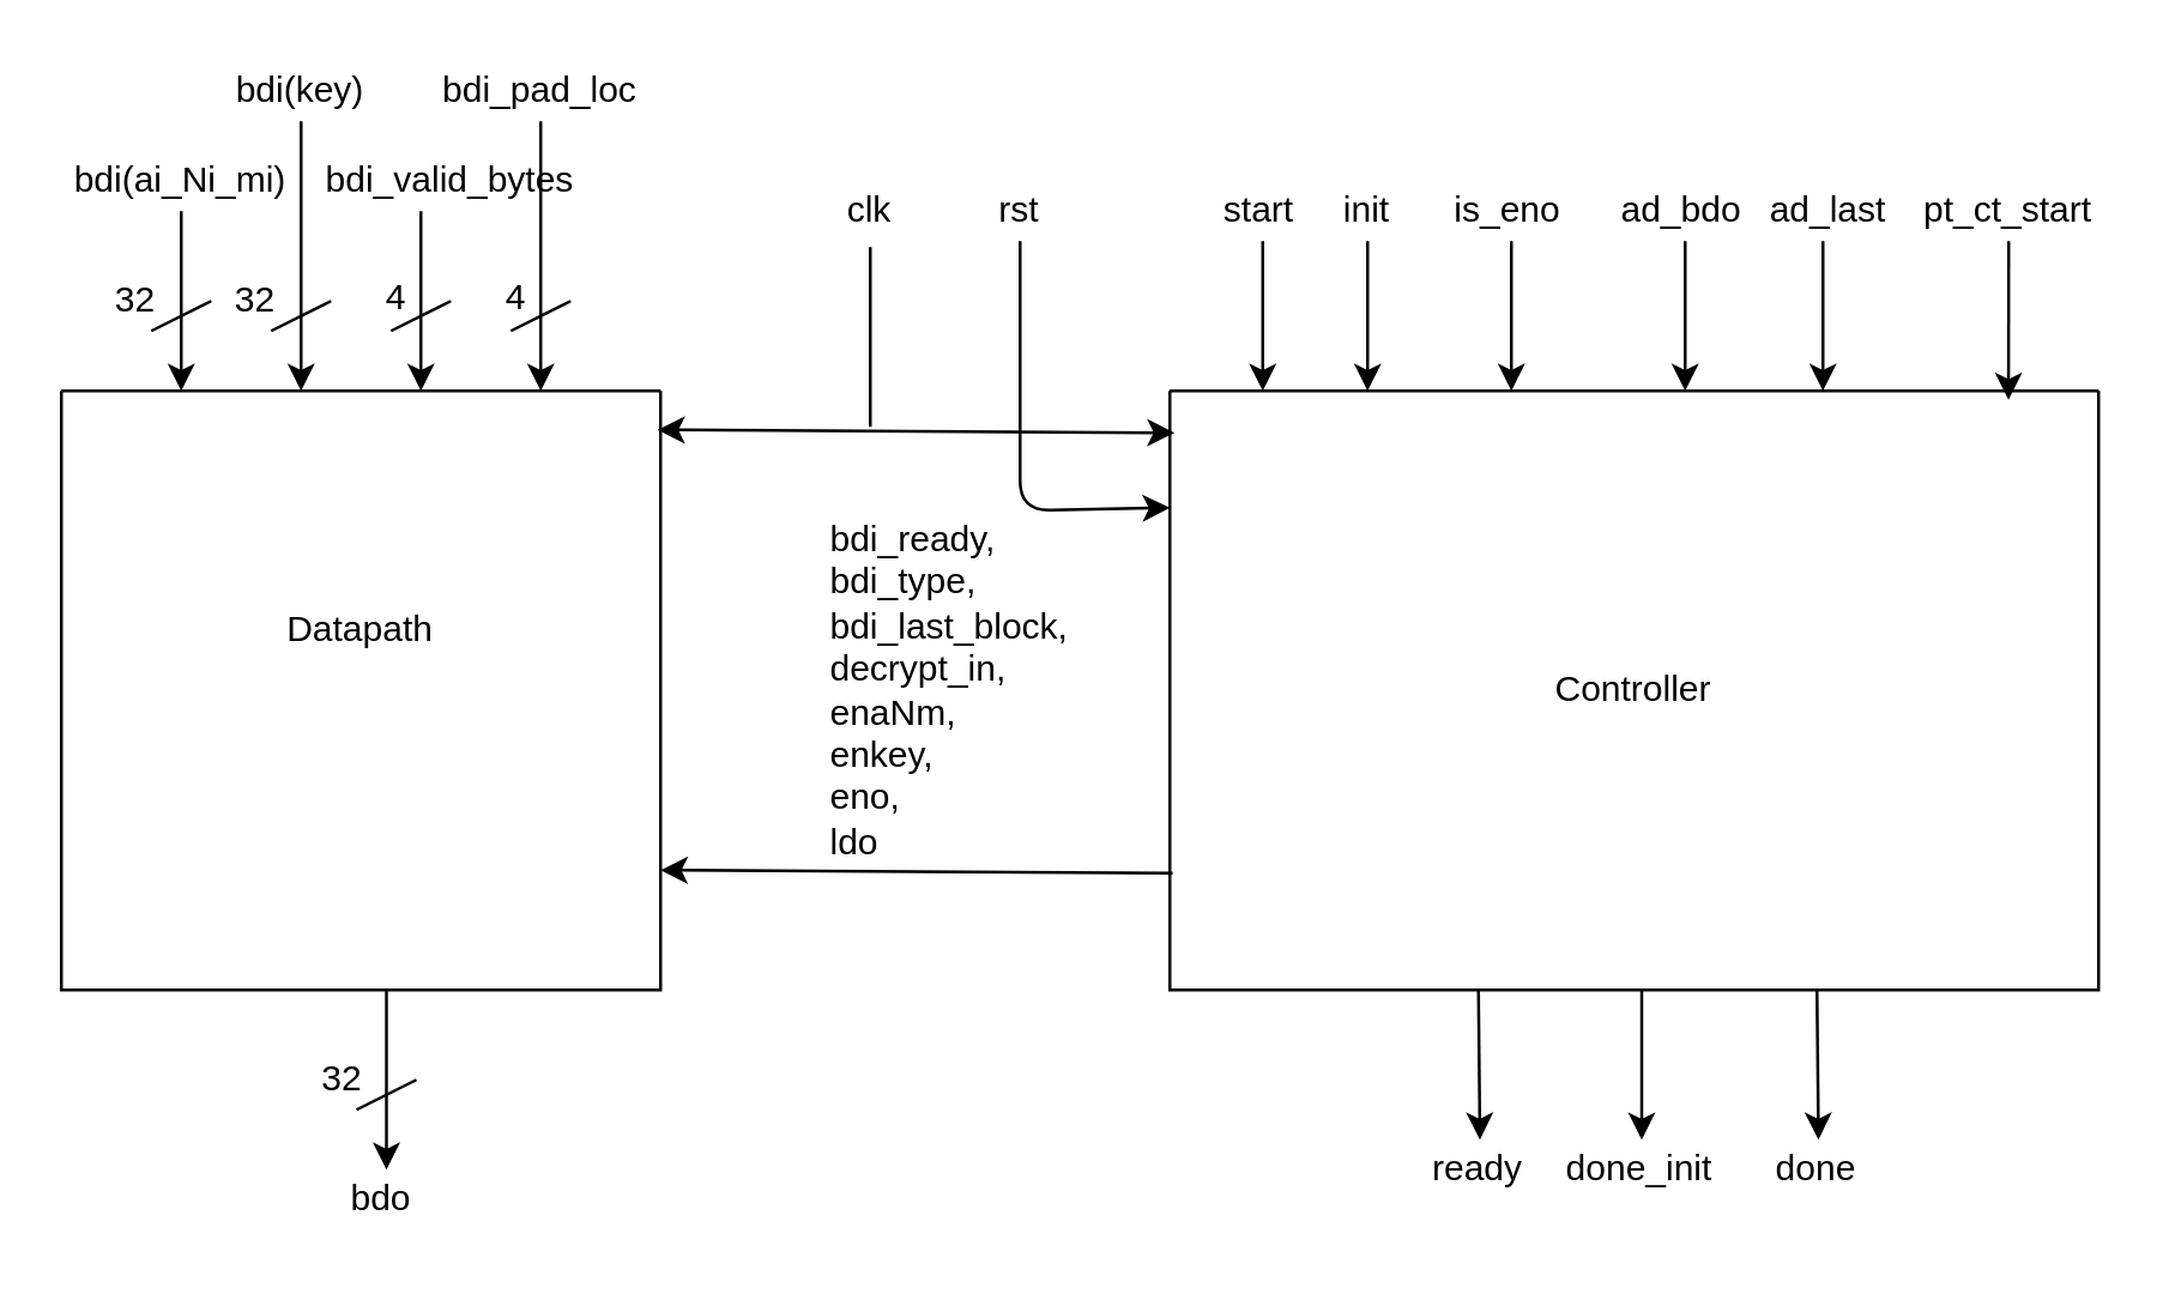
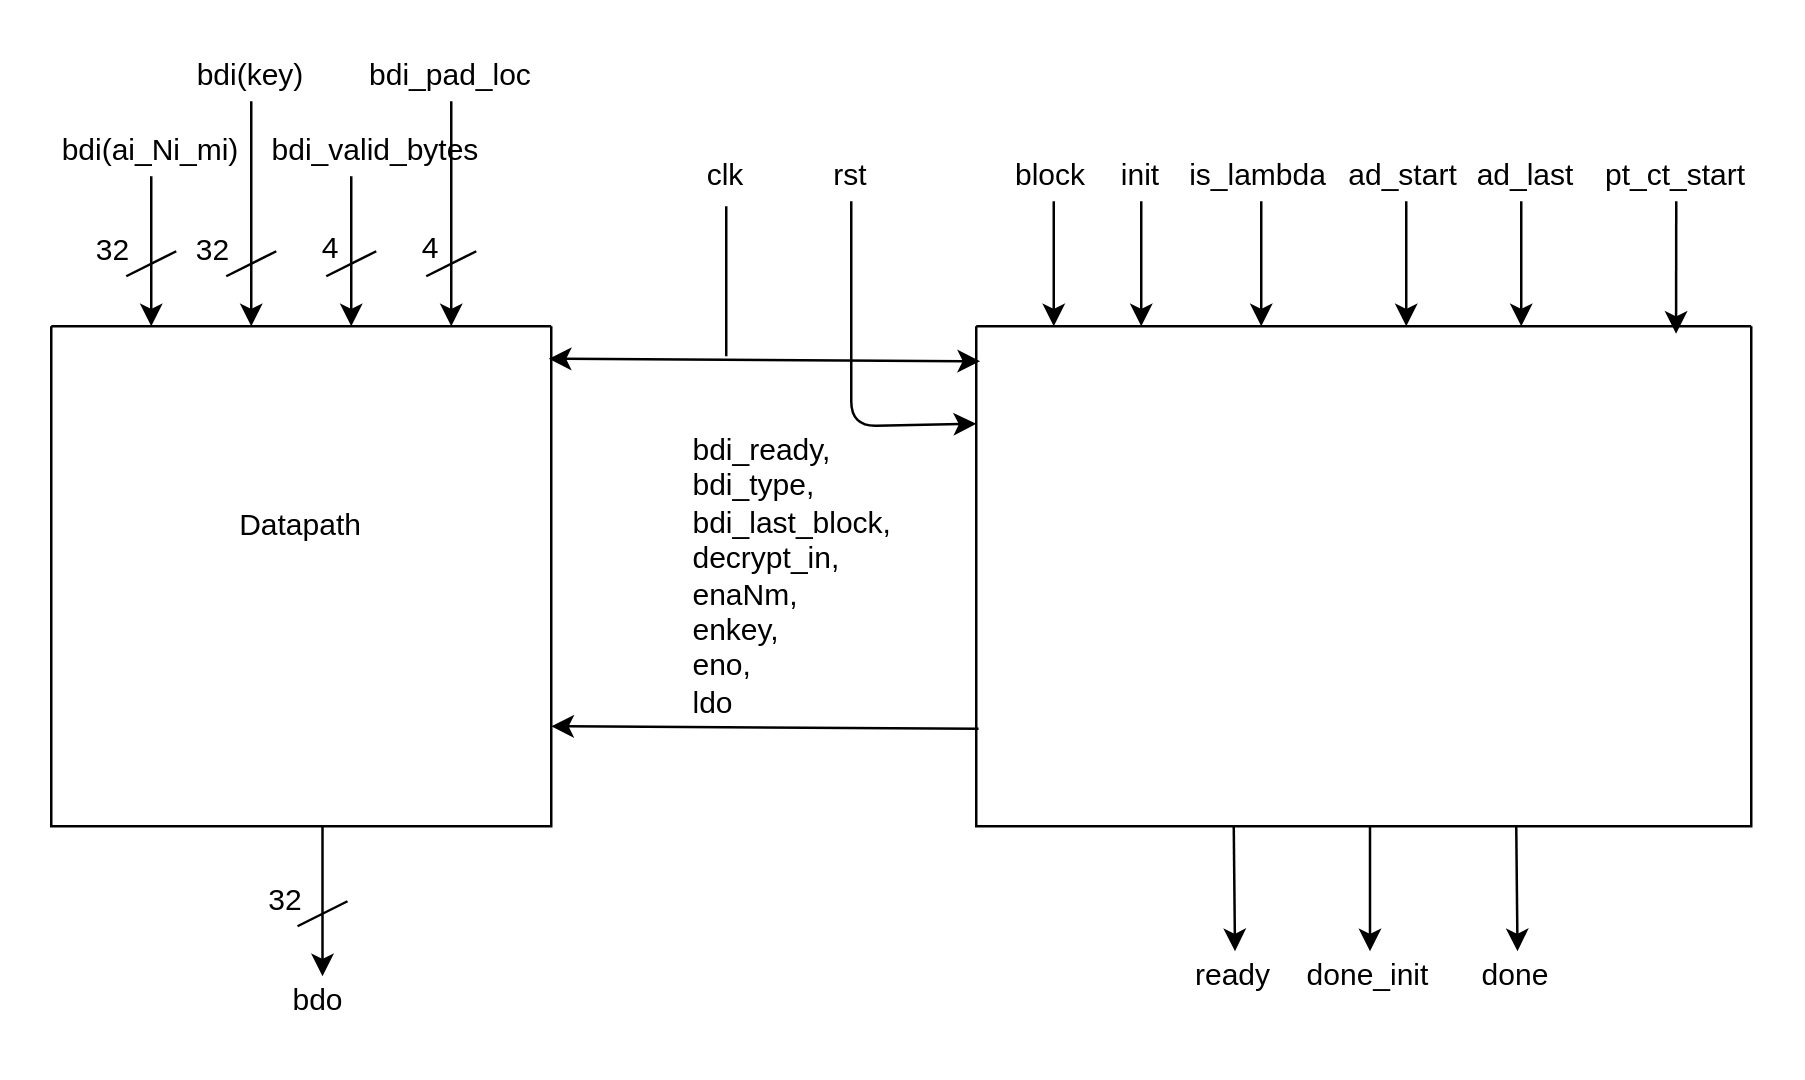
  <mxCell id="0" />
  <mxCell id="1" parent="0" />
  <mxCell id="2" value="" style="swimlane;startSize=0;" parent="1" vertex="1"><mxGeometry x="20" y="130" width="200" height="200" as="geometry" /></mxCell>
  <mxCell id="3" value="Datapath" style="text;html=1;strokeColor=none;fillColor=none;align=center;verticalAlign=middle;whiteSpace=wrap;rounded=0;" parent="1" vertex="1"><mxGeometry x="100" y="200" width="40" height="20" as="geometry" /></mxCell>
  <mxCell id="4" value="" style="swimlane;startSize=0;" parent="1" vertex="1"><mxGeometry x="390" y="130" width="310" height="200" as="geometry" /></mxCell>
- <mxCell id="5" value="Controller" style="text;html=1;strokeColor=none;fillColor=none;align=center;verticalAlign=middle;whiteSpace=wrap;rounded=0;" parent="4" vertex="1"><mxGeometry x="120" y="90" width="70" height="20" as="geometry" /></mxCell>
  <mxCell id="6" value="" style="endArrow=classic;startArrow=classic;html=1;exitX=0.995;exitY=0.065;exitDx=0;exitDy=0;exitPerimeter=0;entryX=0.005;entryY=0.07;entryDx=0;entryDy=0;entryPerimeter=0;" parent="1" source="2" target="4" edge="1"><mxGeometry width="50" height="50" relative="1" as="geometry"><mxPoint x="270" y="250" as="sourcePoint" /><mxPoint x="320" y="200" as="targetPoint" /></mxGeometry></mxCell>
  <mxCell id="7" value="" style="endArrow=none;html=1;" parent="1" edge="1"><mxGeometry width="50" height="50" relative="1" as="geometry"><mxPoint x="290" y="142" as="sourcePoint" /><mxPoint x="290" y="82" as="targetPoint" /></mxGeometry></mxCell>
  <mxCell id="8" value="clk" style="text;html=1;strokeColor=none;fillColor=none;align=center;verticalAlign=middle;whiteSpace=wrap;rounded=0;" parent="1" vertex="1"><mxGeometry x="270" y="60" width="40" height="20" as="geometry" /></mxCell>
  <mxCell id="9" value="" style="endArrow=classic;html=1;" parent="1" edge="1"><mxGeometry width="50" height="50" relative="1" as="geometry"><mxPoint x="340" y="80" as="sourcePoint" /><mxPoint x="390" y="169" as="targetPoint" /><Array as="points"><mxPoint x="340" y="170" /></Array></mxGeometry></mxCell>
  <mxCell id="10" value="rst" style="text;html=1;strokeColor=none;fillColor=none;align=center;verticalAlign=middle;whiteSpace=wrap;rounded=0;" parent="1" vertex="1"><mxGeometry x="320" y="60" width="40" height="20" as="geometry" /></mxCell>
  <mxCell id="11" value="" style="endArrow=classic;html=1;" parent="1" edge="1"><mxGeometry width="50" height="50" relative="1" as="geometry"><mxPoint x="60" y="70" as="sourcePoint" /><mxPoint x="60" y="130" as="targetPoint" /></mxGeometry></mxCell>
  <mxCell id="12" value="" style="endArrow=none;html=1;" parent="1" edge="1"><mxGeometry width="50" height="50" relative="1" as="geometry"><mxPoint x="50" y="110" as="sourcePoint" /><mxPoint x="70" y="100" as="targetPoint" /></mxGeometry></mxCell>
  <mxCell id="13" value="32" style="text;html=1;strokeColor=none;fillColor=none;align=center;verticalAlign=middle;whiteSpace=wrap;rounded=0;" parent="1" vertex="1"><mxGeometry x="25" y="90" width="40" height="20" as="geometry" /></mxCell>
  <mxCell id="14" value="bdi(ai_Ni_mi)" style="text;html=1;strokeColor=none;fillColor=none;align=center;verticalAlign=middle;whiteSpace=wrap;rounded=0;" parent="1" vertex="1"><mxGeometry x="40" y="50" width="40" height="20" as="geometry" /></mxCell>
  <mxCell id="15" value="" style="endArrow=classic;html=1;" parent="1" edge="1"><mxGeometry width="50" height="50" relative="1" as="geometry"><mxPoint x="128.5" y="330" as="sourcePoint" /><mxPoint x="128.5" y="390" as="targetPoint" /></mxGeometry></mxCell>
  <mxCell id="16" value="" style="endArrow=none;html=1;" parent="1" edge="1"><mxGeometry width="50" height="50" relative="1" as="geometry"><mxPoint x="118.5" y="370" as="sourcePoint" /><mxPoint x="138.5" y="360" as="targetPoint" /></mxGeometry></mxCell>
  <mxCell id="17" value="32" style="text;html=1;strokeColor=none;fillColor=none;align=center;verticalAlign=middle;whiteSpace=wrap;rounded=0;" parent="1" vertex="1"><mxGeometry x="93.5" y="350" width="40" height="20" as="geometry" /></mxCell>
  <mxCell id="18" value="bdo" style="text;html=1;strokeColor=none;fillColor=none;align=center;verticalAlign=middle;whiteSpace=wrap;rounded=0;" parent="1" vertex="1"><mxGeometry x="106.5" y="390" width="40" height="20" as="geometry" /></mxCell>
  <mxCell id="19" value="" style="endArrow=classic;html=1;" parent="1" edge="1"><mxGeometry width="50" height="50" relative="1" as="geometry"><mxPoint x="100" y="40" as="sourcePoint" /><mxPoint x="100" y="130" as="targetPoint" /></mxGeometry></mxCell>
  <mxCell id="20" value="" style="endArrow=none;html=1;" parent="1" edge="1"><mxGeometry width="50" height="50" relative="1" as="geometry"><mxPoint x="90" y="110" as="sourcePoint" /><mxPoint x="110" y="100" as="targetPoint" /></mxGeometry></mxCell>
  <mxCell id="21" value="32" style="text;html=1;strokeColor=none;fillColor=none;align=center;verticalAlign=middle;whiteSpace=wrap;rounded=0;" parent="1" vertex="1"><mxGeometry x="65" y="90" width="40" height="20" as="geometry" /></mxCell>
  <mxCell id="22" value="bdi(key)" style="text;html=1;strokeColor=none;fillColor=none;align=center;verticalAlign=middle;whiteSpace=wrap;rounded=0;" parent="1" vertex="1"><mxGeometry x="80" y="20" width="40" height="20" as="geometry" /></mxCell>
  <mxCell id="23" value="" style="endArrow=classic;html=1;" parent="1" edge="1"><mxGeometry width="50" height="50" relative="1" as="geometry"><mxPoint x="140" y="70" as="sourcePoint" /><mxPoint x="140" y="130" as="targetPoint" /></mxGeometry></mxCell>
  <mxCell id="24" value="" style="endArrow=none;html=1;" parent="1" edge="1"><mxGeometry width="50" height="50" relative="1" as="geometry"><mxPoint x="130" y="110" as="sourcePoint" /><mxPoint x="150" y="100" as="targetPoint" /></mxGeometry></mxCell>
  <mxCell id="25" value="4" style="text;html=1;strokeColor=none;fillColor=none;align=center;verticalAlign=middle;whiteSpace=wrap;rounded=0;" parent="1" vertex="1"><mxGeometry x="112" y="89" width="40" height="20" as="geometry" /></mxCell>
  <mxCell id="26" value="bdi_valid_bytes" style="text;html=1;strokeColor=none;fillColor=none;align=center;verticalAlign=middle;whiteSpace=wrap;rounded=0;" parent="1" vertex="1"><mxGeometry x="100" y="50" width="100" height="20" as="geometry" /></mxCell>
  <mxCell id="27" value="" style="endArrow=classic;html=1;" parent="1" edge="1"><mxGeometry width="50" height="50" relative="1" as="geometry"><mxPoint x="180" y="40" as="sourcePoint" /><mxPoint x="180" y="130" as="targetPoint" /></mxGeometry></mxCell>
  <mxCell id="28" value="" style="endArrow=none;html=1;" parent="1" edge="1"><mxGeometry width="50" height="50" relative="1" as="geometry"><mxPoint x="170" y="110" as="sourcePoint" /><mxPoint x="190" y="100" as="targetPoint" /></mxGeometry></mxCell>
  <mxCell id="29" value="4" style="text;html=1;strokeColor=none;fillColor=none;align=center;verticalAlign=middle;whiteSpace=wrap;rounded=0;" parent="1" vertex="1"><mxGeometry x="152" y="89" width="40" height="20" as="geometry" /></mxCell>
  <mxCell id="30" value="bdi_pad_loc" style="text;html=1;strokeColor=none;fillColor=none;align=center;verticalAlign=middle;whiteSpace=wrap;rounded=0;" parent="1" vertex="1"><mxGeometry x="130" y="20" width="100" height="20" as="geometry" /></mxCell>
  <mxCell id="31" value="" style="endArrow=classic;html=1;" parent="1" edge="1"><mxGeometry width="50" height="50" relative="1" as="geometry"><mxPoint x="421" y="80" as="sourcePoint" /><mxPoint x="421" y="130" as="targetPoint" /></mxGeometry></mxCell>
- <mxCell id="32" value="start" style="text;html=1;strokeColor=none;fillColor=none;align=center;verticalAlign=middle;whiteSpace=wrap;rounded=0;" parent="1" vertex="1"><mxGeometry x="400" y="60" width="40" height="20" as="geometry" /></mxCell>
+ <mxCell id="32" value="block" style="text;html=1;strokeColor=none;fillColor=none;align=center;verticalAlign=middle;whiteSpace=wrap;rounded=0;" parent="1" vertex="1"><mxGeometry x="400" y="60" width="40" height="20" as="geometry" /></mxCell>
  <mxCell id="33" value="" style="endArrow=classic;html=1;" parent="1" edge="1"><mxGeometry width="50" height="50" relative="1" as="geometry"><mxPoint x="456" y="80" as="sourcePoint" /><mxPoint x="456" y="130" as="targetPoint" /></mxGeometry></mxCell>
  <mxCell id="34" value="init" style="text;html=1;strokeColor=none;fillColor=none;align=center;verticalAlign=middle;whiteSpace=wrap;rounded=0;" parent="1" vertex="1"><mxGeometry x="436" y="60" width="40" height="20" as="geometry" /></mxCell>
  <mxCell id="35" value="" style="endArrow=classic;html=1;" parent="1" edge="1"><mxGeometry width="50" height="50" relative="1" as="geometry"><mxPoint x="504" y="80" as="sourcePoint" /><mxPoint x="504" y="130" as="targetPoint" /></mxGeometry></mxCell>
- <mxCell id="36" value="is_eno" style="text;html=1;strokeColor=none;fillColor=none;align=center;verticalAlign=middle;whiteSpace=wrap;rounded=0;" parent="1" vertex="1"><mxGeometry x="483" y="60" width="40" height="20" as="geometry" /></mxCell>
+ <mxCell id="36" value="is_lambda" style="text;html=1;strokeColor=none;fillColor=none;align=center;verticalAlign=middle;whiteSpace=wrap;rounded=0;" parent="1" vertex="1"><mxGeometry x="483" y="60" width="40" height="20" as="geometry" /></mxCell>
  <mxCell id="37" value="" style="endArrow=classic;html=1;" parent="1" edge="1"><mxGeometry width="50" height="50" relative="1" as="geometry"><mxPoint x="562" y="80" as="sourcePoint" /><mxPoint x="562" y="130" as="targetPoint" /></mxGeometry></mxCell>
- <mxCell id="38" value="ad_bdo" style="text;html=1;strokeColor=none;fillColor=none;align=center;verticalAlign=middle;whiteSpace=wrap;rounded=0;" parent="1" vertex="1"><mxGeometry x="541" y="60" width="40" height="20" as="geometry" /></mxCell>
+ <mxCell id="38" value="ad_start" style="text;html=1;strokeColor=none;fillColor=none;align=center;verticalAlign=middle;whiteSpace=wrap;rounded=0;" parent="1" vertex="1"><mxGeometry x="541" y="60" width="40" height="20" as="geometry" /></mxCell>
  <mxCell id="39" value="" style="endArrow=classic;html=1;" parent="1" edge="1"><mxGeometry width="50" height="50" relative="1" as="geometry"><mxPoint x="608" y="80" as="sourcePoint" /><mxPoint x="608" y="130" as="targetPoint" /></mxGeometry></mxCell>
  <mxCell id="40" value="pt_ct_start" style="text;html=1;strokeColor=none;fillColor=none;align=center;verticalAlign=middle;whiteSpace=wrap;rounded=0;" parent="1" vertex="1"><mxGeometry x="650" y="60" width="40" height="20" as="geometry" /></mxCell>
  <mxCell id="41" value="" style="endArrow=classic;html=1;exitX=0.25;exitY=1;exitDx=0;exitDy=0;" parent="1" edge="1"><mxGeometry width="50" height="50" relative="1" as="geometry"><mxPoint x="493" y="330" as="sourcePoint" /><mxPoint x="493.5" y="380" as="targetPoint" /></mxGeometry></mxCell>
  <mxCell id="42" value="ready" style="text;html=1;strokeColor=none;fillColor=none;align=center;verticalAlign=middle;whiteSpace=wrap;rounded=0;" parent="1" vertex="1"><mxGeometry x="472.5" y="380" width="40" height="20" as="geometry" /></mxCell>
  <mxCell id="43" value="" style="endArrow=classic;html=1;" parent="1" edge="1"><mxGeometry width="50" height="50" relative="1" as="geometry"><mxPoint x="547.5" y="330" as="sourcePoint" /><mxPoint x="547.5" y="380" as="targetPoint" /></mxGeometry></mxCell>
  <mxCell id="44" value="done_init" style="text;html=1;strokeColor=none;fillColor=none;align=center;verticalAlign=middle;whiteSpace=wrap;rounded=0;" parent="1" vertex="1"><mxGeometry x="526.5" y="380" width="40" height="20" as="geometry" /></mxCell>
  <mxCell id="45" value="" style="endArrow=classic;html=1;exitX=0.25;exitY=1;exitDx=0;exitDy=0;" parent="1" edge="1"><mxGeometry width="50" height="50" relative="1" as="geometry"><mxPoint x="606" y="330" as="sourcePoint" /><mxPoint x="606.5" y="380" as="targetPoint" /></mxGeometry></mxCell>
  <mxCell id="46" value="done" style="text;html=1;strokeColor=none;fillColor=none;align=center;verticalAlign=middle;whiteSpace=wrap;rounded=0;" parent="1" vertex="1"><mxGeometry x="585.5" y="380" width="40" height="20" as="geometry" /></mxCell>
  <mxCell id="47" value="" style="endArrow=classic;html=1;exitX=0.003;exitY=0.805;exitDx=0;exitDy=0;exitPerimeter=0;" parent="1" source="4" edge="1"><mxGeometry width="50" height="50" relative="1" as="geometry"><mxPoint x="420" y="290" as="sourcePoint" /><mxPoint x="220" y="290" as="targetPoint" /></mxGeometry></mxCell>
  <mxCell id="48" value="&lt;div style=&quot;text-align: justify&quot;&gt;&lt;span&gt;bdi_ready, bdi_type, bdi_last_block, decrypt_in, enaNm,&lt;/span&gt;&lt;/div&gt;&lt;div style=&quot;text-align: justify&quot;&gt;&lt;span&gt;enkey,&lt;/span&gt;&lt;/div&gt;&lt;div style=&quot;text-align: justify&quot;&gt;&lt;span&gt;eno,&lt;/span&gt;&lt;/div&gt;&lt;div style=&quot;text-align: justify&quot;&gt;&lt;span&gt;ldo&lt;/span&gt;&lt;/div&gt;" style="text;html=1;strokeColor=none;fillColor=none;align=center;verticalAlign=middle;whiteSpace=wrap;rounded=0;" parent="1" vertex="1"><mxGeometry x="276" y="160" width="90" height="140" as="geometry" /></mxCell>
  <mxCell id="49" value="" style="endArrow=classic;html=1;entryX=0.903;entryY=0.015;entryDx=0;entryDy=0;entryPerimeter=0;" edge="1" parent="1" target="4"><mxGeometry width="50" height="50" relative="1" as="geometry"><mxPoint x="670" y="80" as="sourcePoint" /><mxPoint x="669" y="80" as="targetPoint" /></mxGeometry></mxCell>
  <mxCell id="50" value="ad_last" style="text;html=1;strokeColor=none;fillColor=none;align=center;verticalAlign=middle;whiteSpace=wrap;rounded=0;" vertex="1" parent="1"><mxGeometry x="590" y="60" width="40" height="20" as="geometry" /></mxCell>
